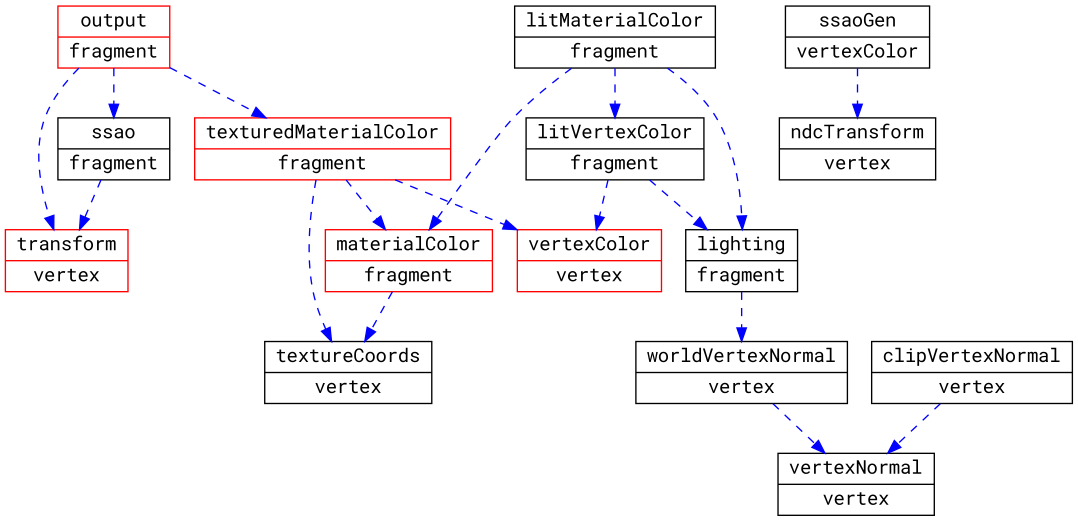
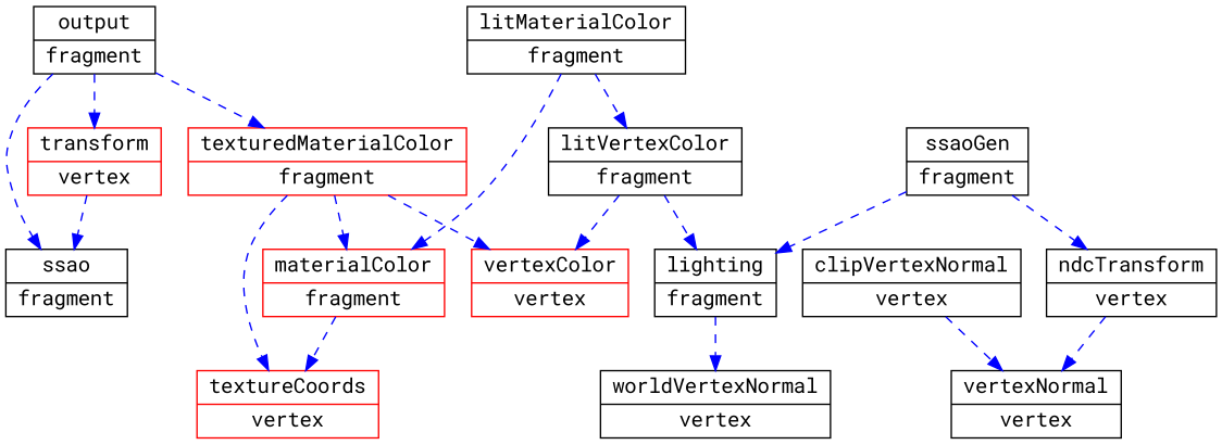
  digraph {
    fontname="Roboto Mono"
    node [color=black fontname="Roboto Mono" shape=record]
    edge [color=blue fontname="Roboto Mono" style=dashed]
    n1 [color=red label="{transform|vertex}"]
    n2 [label="{ndcTransform|vertex}"]
    n3 [color=red label="{vertexColor|vertex}"]
-   n4 [label="{textureCoords|vertex}"]
+   n4 [color=red label="{textureCoords|vertex}"]
    n5 [label="{vertexNormal|vertex}"]
    n6 [label="{worldVertexNormal|vertex}"]
    n7 [label="{clipVertexNormal|vertex}"]
    n8 [color=red label="{materialColor|fragment}"]
    n9 [color=red label="{texturedMaterialColor|fragment}"]
    n10 [label="{lighting|fragment}"]
    n11 [label="{litVertexColor|fragment}"]
    n12 [label="{litMaterialColor|fragment}"]
-   n13 [label="{ssaoGen|vertexColor}"]
+   n13 [label="{ssaoGen|fragment}"]
    n14 [label="{ssao|fragment}"]
-   n15 [color=red label="{output|fragment}"]
-   n6 -> n5
+   n15 [label="{output|fragment}"]
+   n2 -> n5
    n7 -> n5
    n8 -> n4
    n9 -> n3
    n9 -> n4
    n9 -> n8
    n10 -> n6
    n11 -> n3
    n11 -> n10
    n12 -> n8
-   n12 -> n10
+   n13 -> n10
    n12 -> n11
    n13 -> n2
-   n14 -> n1
+   n1 -> n14
    n15 -> n1
    n15 -> n9
    n15 -> n14
  }
